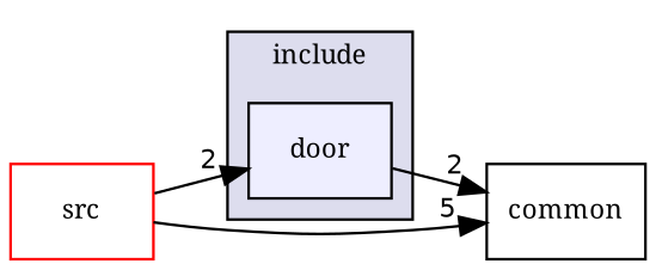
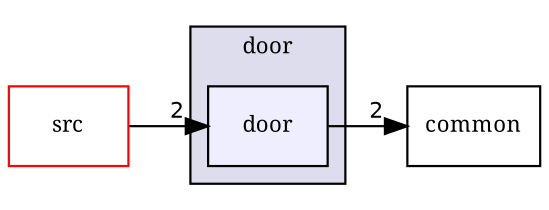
  digraph {
    compound=true
    fontname="Noto Serif"
    rankdir=LR
    node [fontname="Noto Serif" fontsize=10 shape=box style=filled]
    edge [fontname="Noto Serif" headlabel=2 labeldistance=1.5 labelfontname=Helvetica labelfontsize=10]
    n1 [fillcolor="#eeeeff" label=door pencolor=black]
    n2 [label=common style=""]
    n3 [color=red fillcolor=white label=src]
    subgraph cluster_1 {
      bgcolor="#ddddee"
      fontsize=10
-     label=include
+     label=door
      pencolor=black
      n1
    }
    n1 -> n2
    n3 -> n1
-   n3 -> n2 [headlabel=5]
  }
